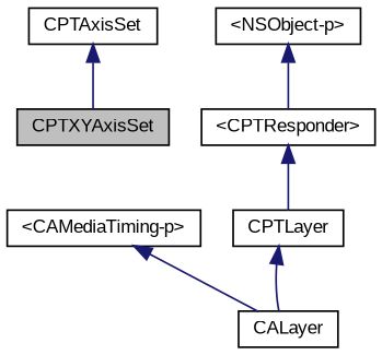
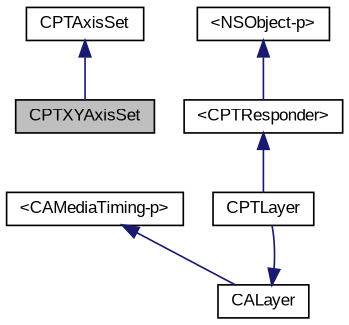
  digraph {
    fontname="Liberation Sans"
    node [color=black fontname="Liberation Sans" fontsize=10 shape=record]
    edge [color=midnightblue dir=back fontname="Liberation Sans" fontsize=10 labelfontname="Lucinda Grande" labelfontsize=10 style=solid]
    n1 [fillcolor=grey75 fontcolor=black height=0.2 label=CPTXYAxisSet style=filled width=0.4]
    n2 [height=0.2 label=CPTAxisSet width=0.4]
    n3 [height=0.2 label=CPTLayer width=0.4]
    n4 [height=0.2 label=CALayer width=0.4]
    n5 [height=0.2 label="\<NSObject-p\>" width=0.4]
    n6 [height=0.2 label="\<CPTResponder\>" width=0.4]
    n7 [height=0.2 label="\<CAMediaTiming-p\>" width=0.4]
    n2 -> n1
-   n3 -> n4
+   n4 -> n3
    n5 -> n6
    n6 -> n3
    n7 -> n4
  }
